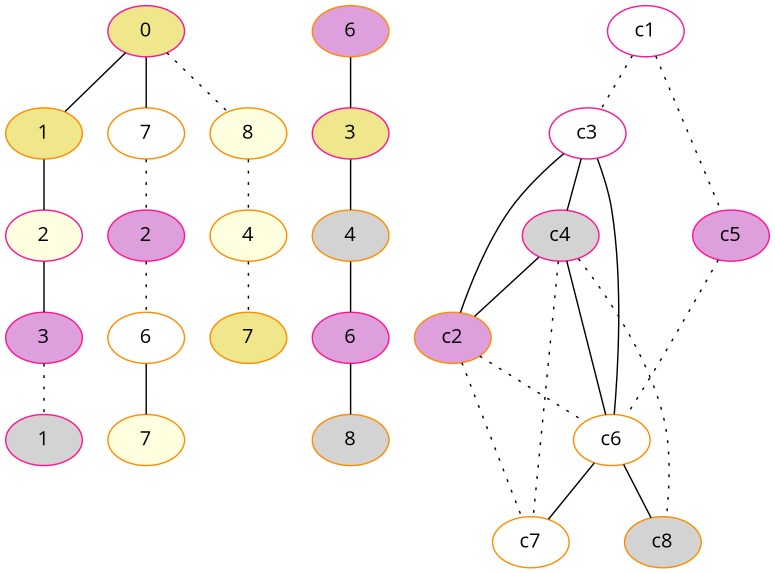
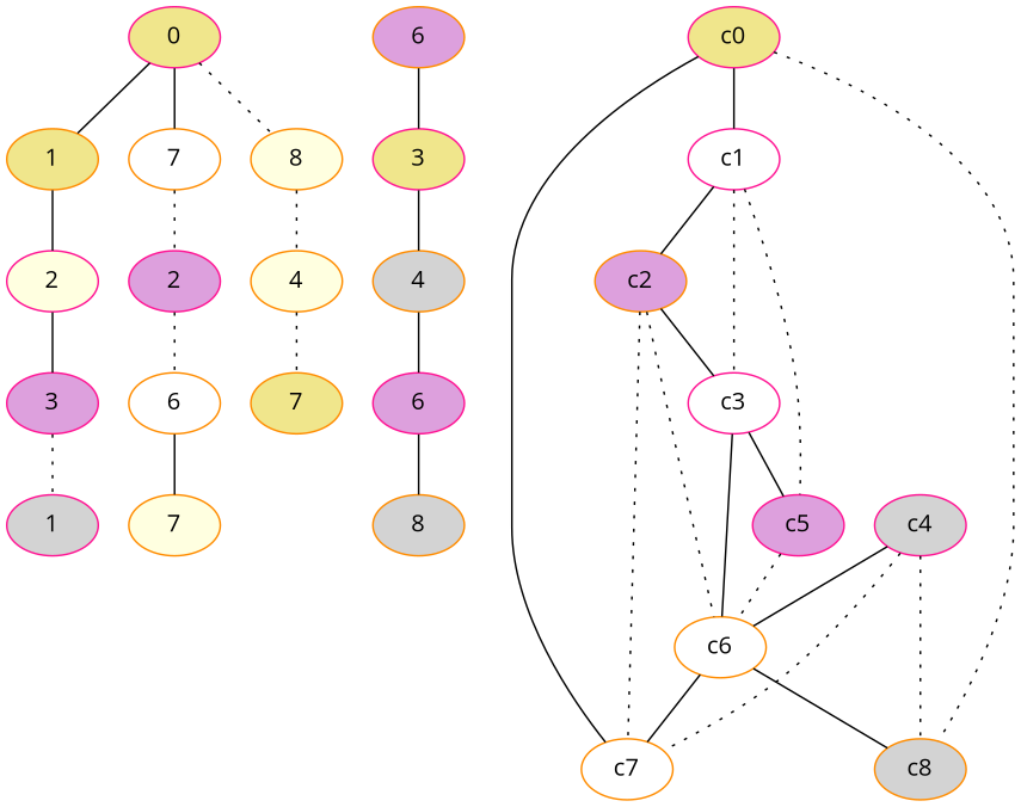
  graph {
    fontname="Open Sans"
    node [color=darkorange fillcolor=white fontname="Open Sans" style=filled]
    edge [fontname="Open Sans"]
    n1 [color=deeppink fillcolor=khaki label=0]
    n2 [fillcolor=khaki label=1]
    n3 [label=7]
    n4 [fillcolor=lightyellow label=8]
    n5 [color=deeppink fillcolor=lightyellow label=2]
    n6 [color=deeppink fillcolor=plum label=2]
    n7 [fillcolor=lightyellow label=4]
    n8 [color=deeppink fillcolor=plum label=3]
    n9 [color=deeppink fillcolor=lightgrey label=1]
    n10 [fillcolor=plum label=6]
    n11 [color=deeppink fillcolor=khaki label=3]
    n12 [fillcolor=lightgrey label=4]
    n13 [color=deeppink fillcolor=plum label=6]
    n14 [fillcolor=lightgrey label=8]
    n15 [label=6]
    n16 [fillcolor=lightyellow label=7]
    n17 [fillcolor=khaki label=7]
+   c0 [color=deeppink fillcolor=khaki]
    c1 [color=deeppink]
    c7
    c8 [fillcolor=lightgrey]
    c2 [fillcolor=plum]
    c3 [color=deeppink]
    c5 [color=deeppink fillcolor=plum]
    c6
    c4 [color=deeppink fillcolor=lightgrey]
    n1 -- n2
    n1 -- n3
    n1 -- n4 [style=dotted]
    n2 -- n5
    n3 -- n6 [style=dotted]
    n4 -- n7 [style=dotted]
    n5 -- n8
    n6 -- n15 [style=dotted]
    n7 -- n17 [style=dotted]
    n8 -- n9 [style=dotted]
    n10 -- n11
    n11 -- n12
    n12 -- n13
    n13 -- n14
    n15 -- n16
-   c4 -- c2
+   c0 -- c1
+   c0 -- c7
+   c0 -- c8 [style=dotted]
+   c1 -- c2
    c1 -- c3 [style=dotted]
    c1 -- c5 [style=dotted]
    c2 -- c7 [style=dotted]
    c2 -- c3
    c2 -- c6 [style=dotted]
    c3 -- c6
-   c3 -- c4
+   c3 -- c5
    c5 -- c6 [style=dotted]
    c6 -- c7
    c6 -- c8
    c4 -- c7 [style=dotted]
    c4 -- c8 [style=dotted]
    c4 -- c6
  }
